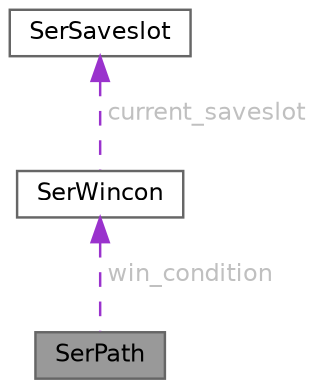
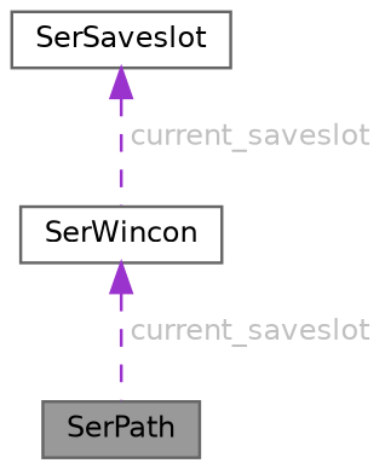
  digraph {
    node [color=gray40 fillcolor=white fontname=Helvetica fontsize=10 shape=box style=filled]
    edge [color=darkorchid3 dir=back fontcolor=grey fontname=Helvetica fontsize=10 labelfontname=Helvetica labelfontsize=10 style=dashed]
    n1 [fillcolor=grey60 fontcolor=black height=0.2 label=SerPath width=0.4]
    n2 [height=0.2 label=SerWincon width=0.4]
    n3 [height=0.2 label=SerSaveslot width=0.4]
-   n2 -> n1 [label=" win_condition"]
+   n2 -> n1 [label=" current_saveslot"]
    n3 -> n2 [label=" current_saveslot"]
  }
